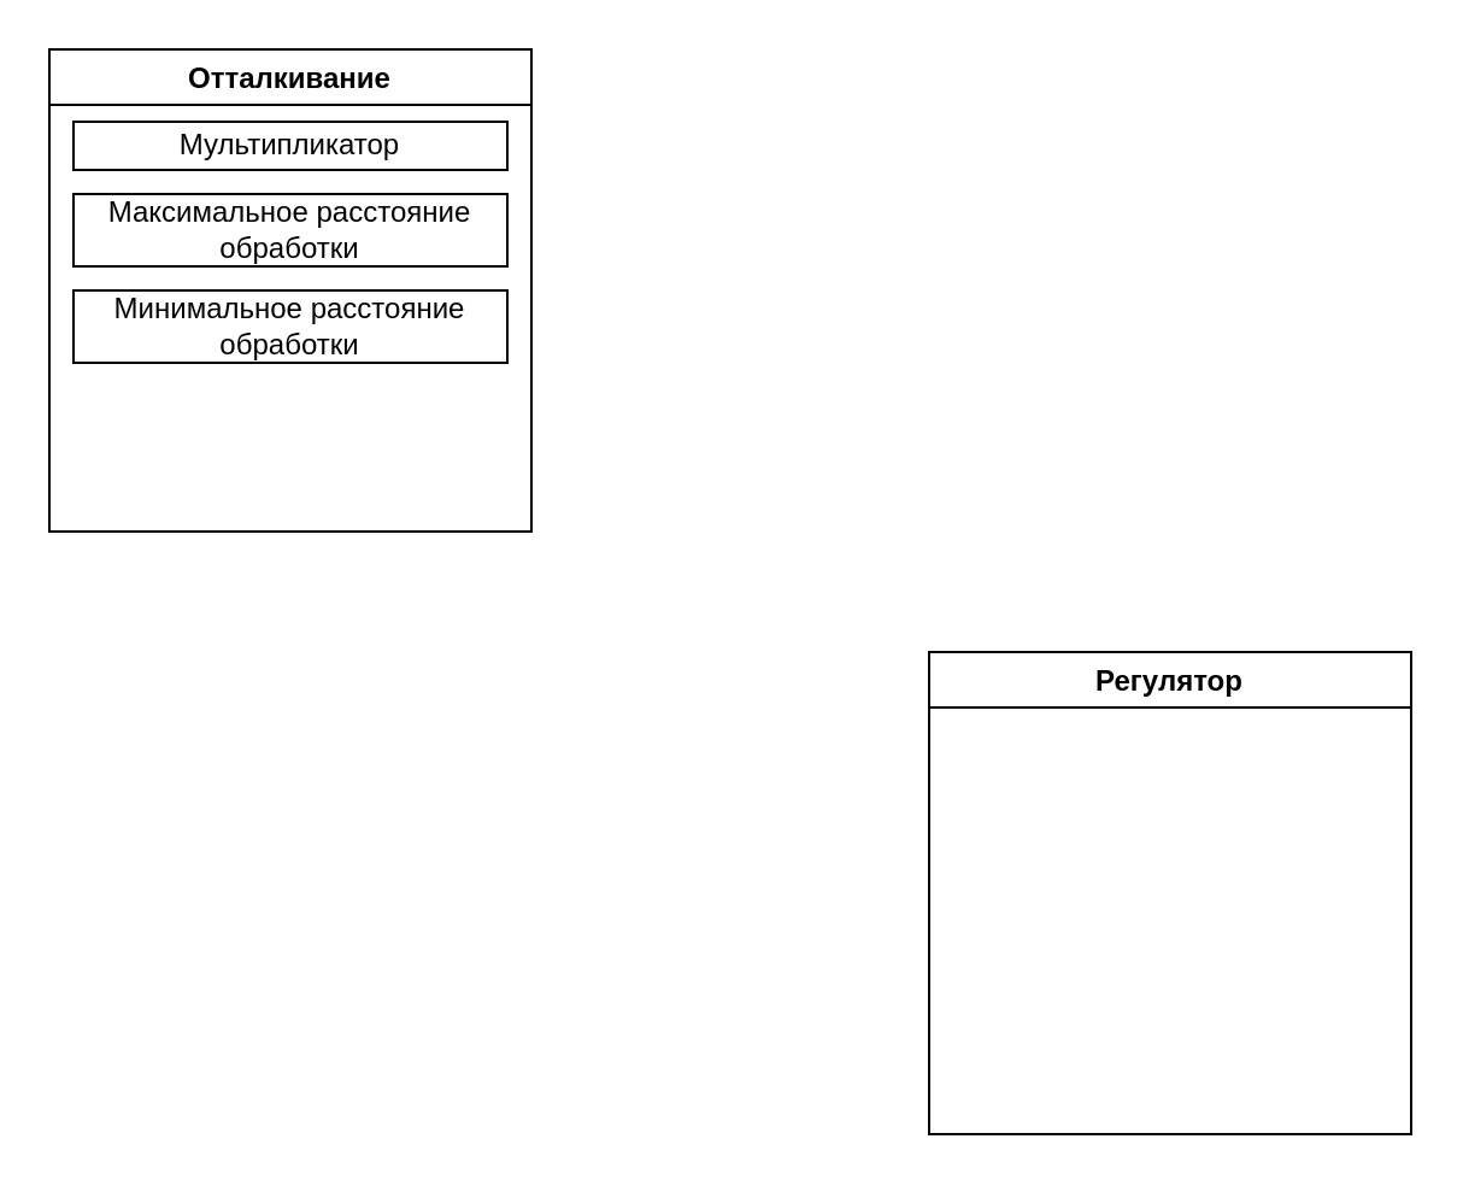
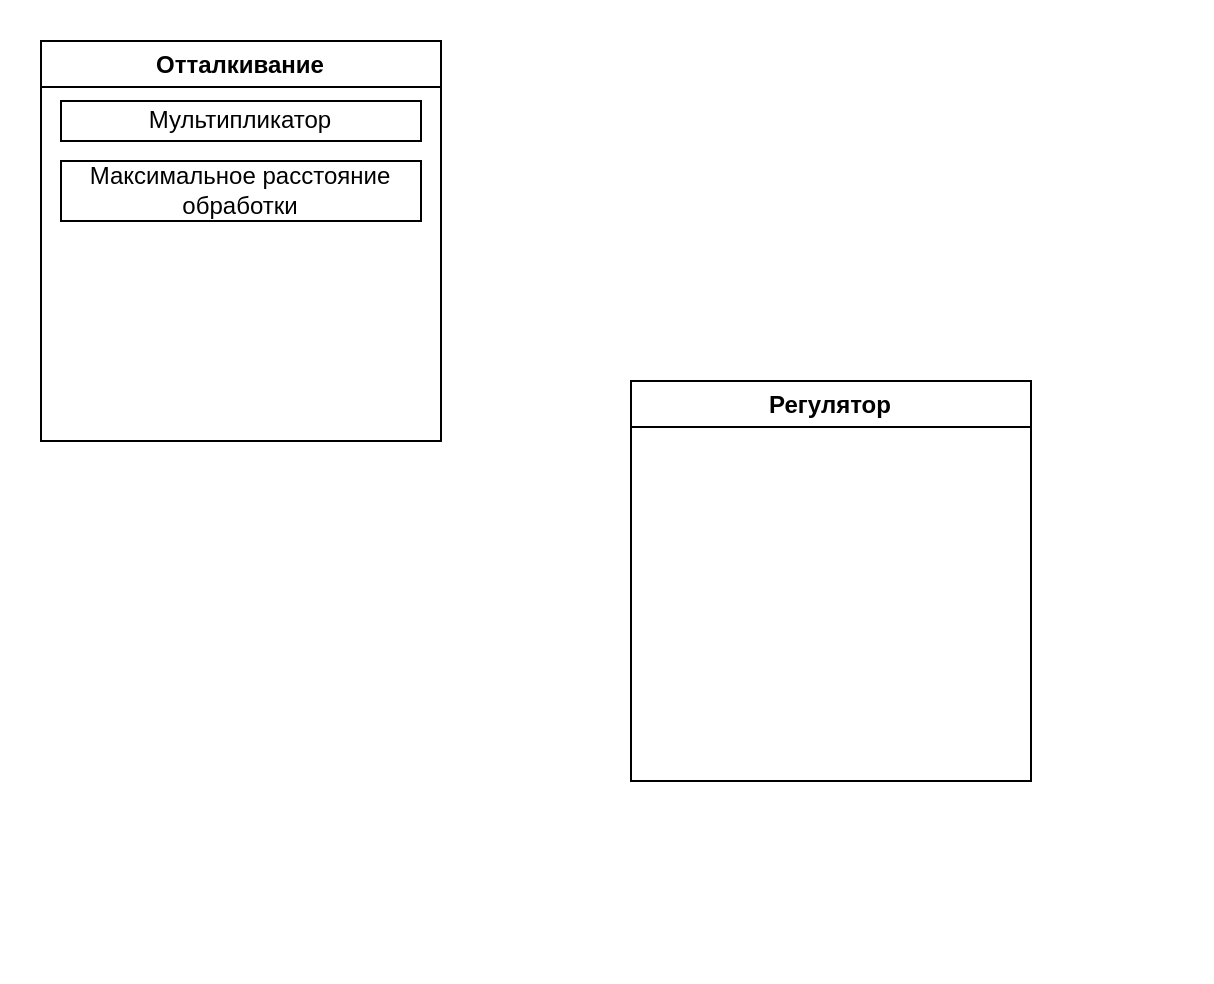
  <mxCell id="0" />
  <mxCell id="1" parent="0" />
  <mxCell id="2" value="Отталкивание" style="swimlane;" vertex="1" parent="1"><mxGeometry x="20" y="20" width="200" height="200" as="geometry" /></mxCell>
  <mxCell id="3" value="Мультипликатор" style="whiteSpace=wrap;html=1;" vertex="1" parent="2"><mxGeometry x="10" y="30" width="180" height="20" as="geometry" /></mxCell>
  <mxCell id="4" value="Максимальное расстояние обработки" style="whiteSpace=wrap;html=1;" vertex="1" parent="2"><mxGeometry x="10" y="60" width="180" height="30" as="geometry" /></mxCell>
- <mxCell id="5" value="Минимальное расстояние обработки" style="whiteSpace=wrap;html=1;" vertex="1" parent="2"><mxGeometry x="10" y="100" width="180" height="30" as="geometry" /></mxCell>
- <mxCell id="6" value="Регулятор" style="swimlane;" vertex="1" parent="1"><mxGeometry x="385" y="270" width="200" height="200" as="geometry" /></mxCell>
+ <mxCell id="6" value="Регулятор" style="swimlane;" vertex="1" parent="1"><mxGeometry x="315" y="190" width="200" height="200" as="geometry" /></mxCell>
